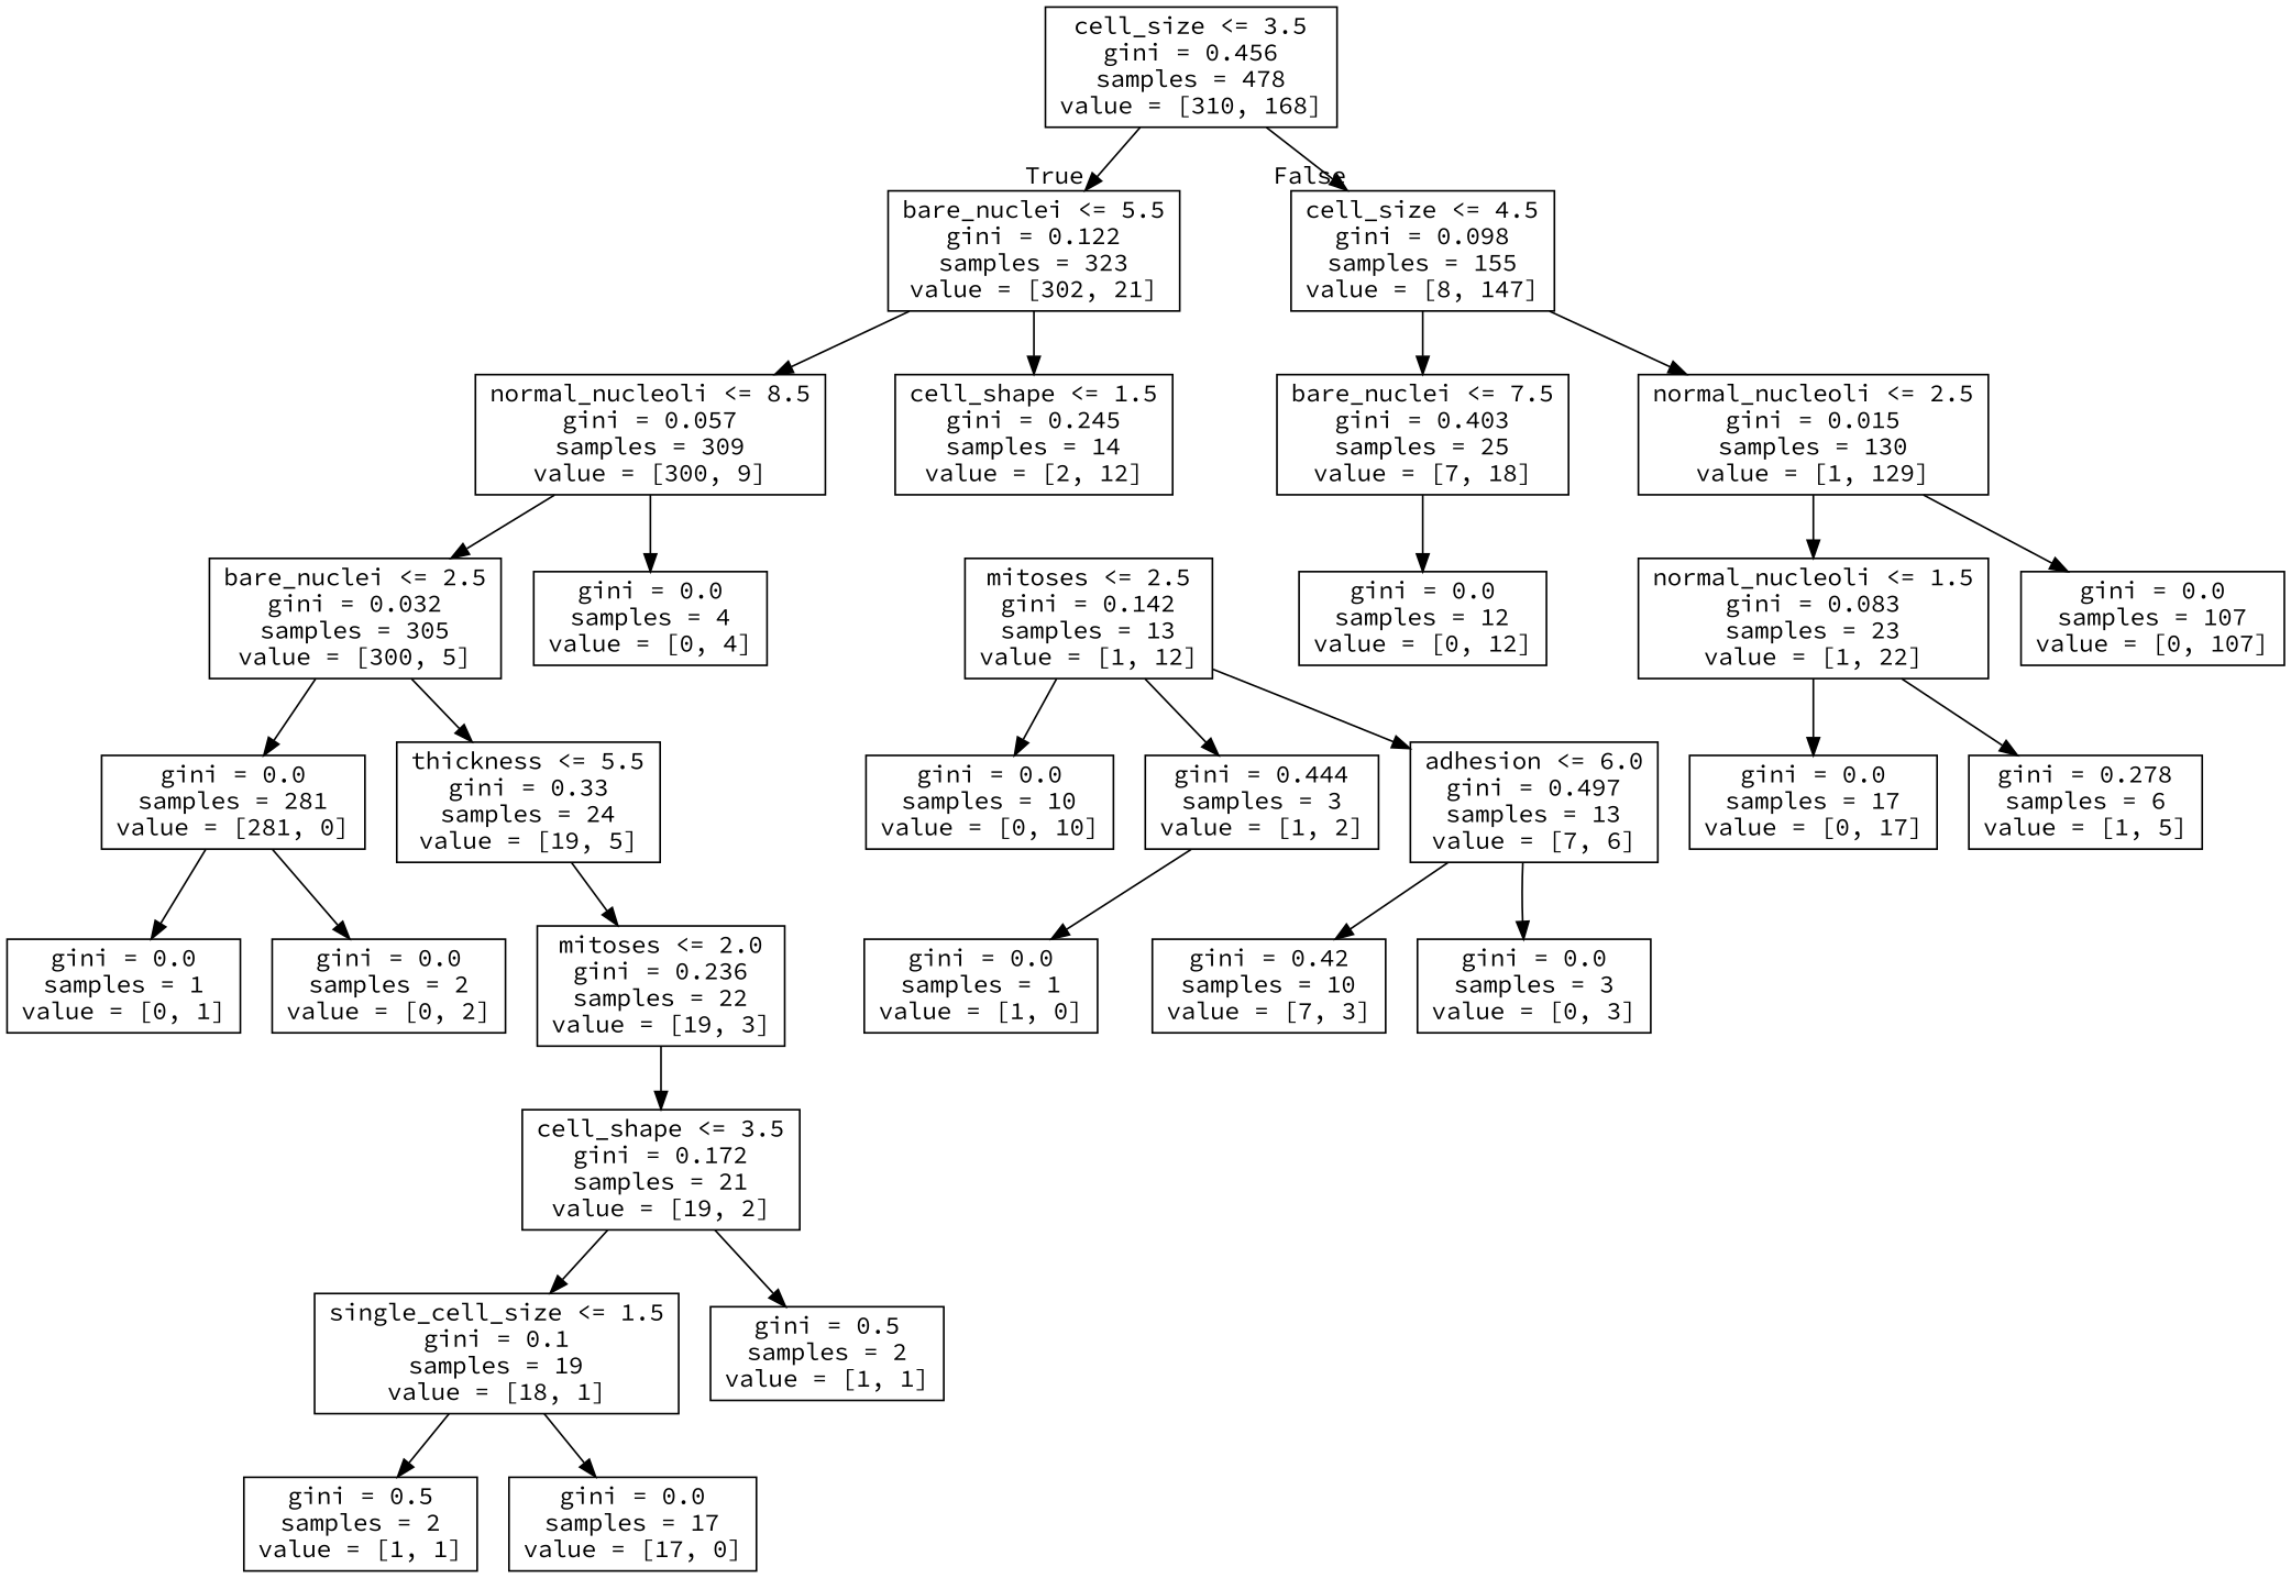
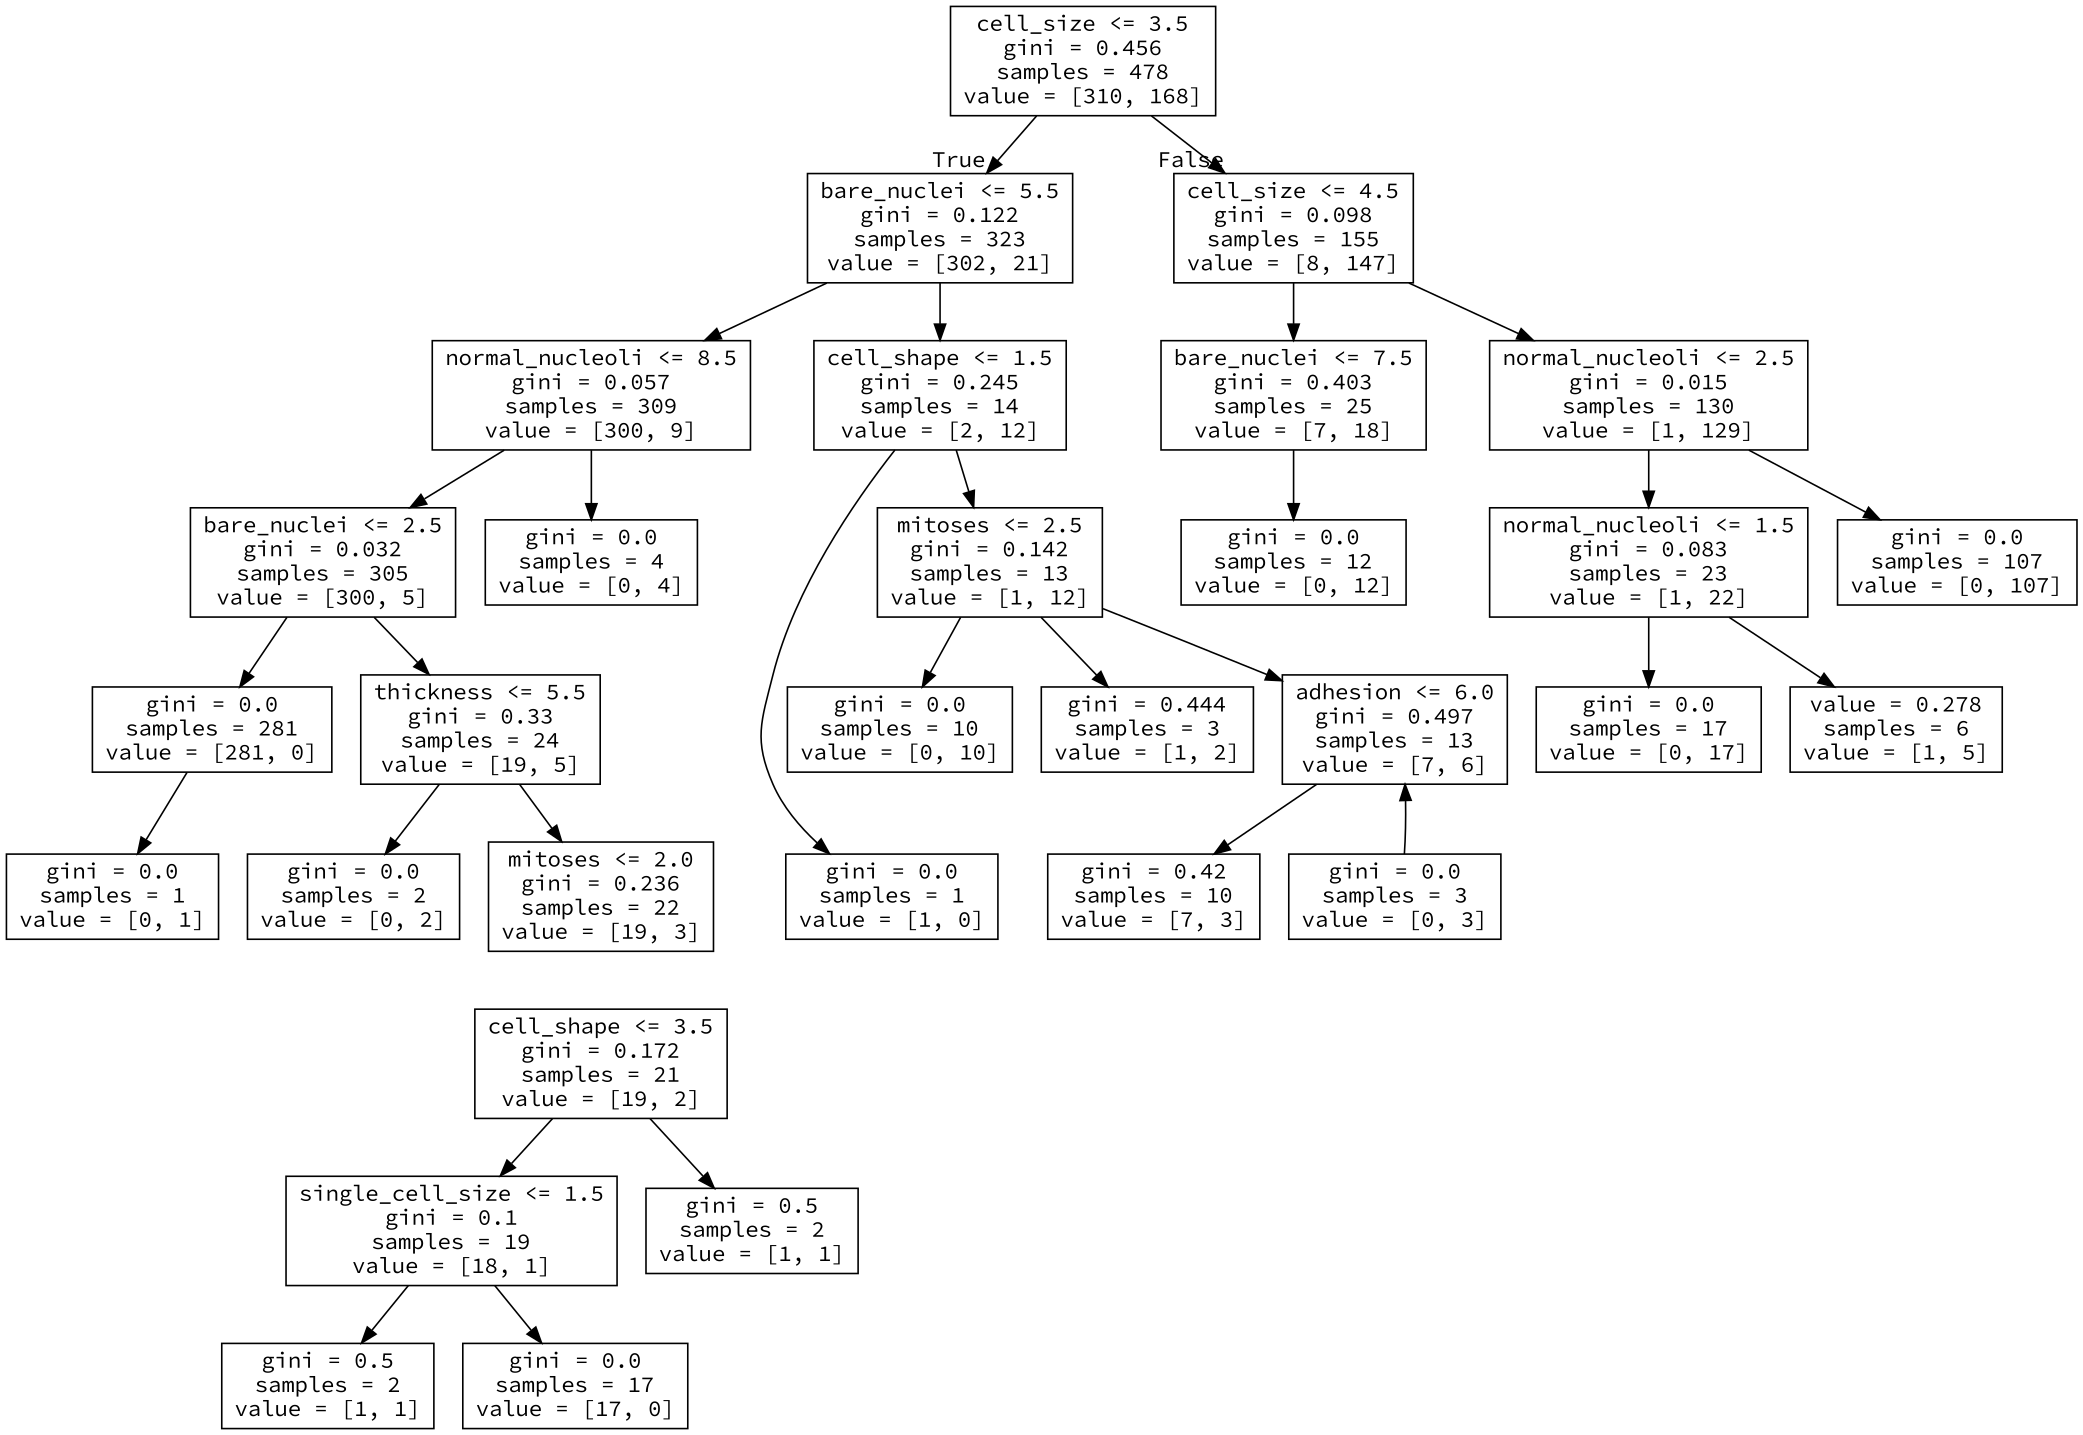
  digraph {
    fontname="Source Code Pro"
    node [fontname="Source Code Pro" shape=box]
    edge [fontname="Source Code Pro"]
    n1 [label="cell_size <= 3.5\ngini = 0.456\nsamples = 478\nvalue = [310, 168]"]
    n2 [label="bare_nuclei <= 5.5\ngini = 0.122\nsamples = 323\nvalue = [302, 21]"]
    n3 [label="cell_size <= 4.5\ngini = 0.098\nsamples = 155\nvalue = [8, 147]"]
    n4 [label="normal_nucleoli <= 8.5\ngini = 0.057\nsamples = 309\nvalue = [300, 9]"]
    n5 [label="cell_shape <= 1.5\ngini = 0.245\nsamples = 14\nvalue = [2, 12]"]
    n6 [label="bare_nuclei <= 7.5\ngini = 0.403\nsamples = 25\nvalue = [7, 18]"]
    n7 [label="normal_nucleoli <= 2.5\ngini = 0.015\nsamples = 130\nvalue = [1, 129]"]
    n8 [label="bare_nuclei <= 2.5\ngini = 0.032\nsamples = 305\nvalue = [300, 5]"]
    n9 [label="gini = 0.0\nsamples = 4\nvalue = [0, 4]"]
    n10 [label="gini = 0.0\nsamples = 1\nvalue = [1, 0]"]
    n11 [label="mitoses <= 2.5\ngini = 0.142\nsamples = 13\nvalue = [1, 12]"]
    n12 [label="gini = 0.0\nsamples = 281\nvalue = [281, 0]"]
    n13 [label="thickness <= 5.5\ngini = 0.33\nsamples = 24\nvalue = [19, 5]"]
    n14 [label="gini = 0.0\nsamples = 1\nvalue = [0, 1]"]
    n15 [label="mitoses <= 2.0\ngini = 0.236\nsamples = 22\nvalue = [19, 3]"]
    n16 [label="gini = 0.0\nsamples = 2\nvalue = [0, 2]"]
    n17 [label="cell_shape <= 3.5\ngini = 0.172\nsamples = 21\nvalue = [19, 2]"]
    n18 [label="single_cell_size <= 1.5\ngini = 0.1\nsamples = 19\nvalue = [18, 1]"]
    n19 [label="gini = 0.5\nsamples = 2\nvalue = [1, 1]"]
    n20 [label="gini = 0.5\nsamples = 2\nvalue = [1, 1]"]
    n21 [label="gini = 0.0\nsamples = 17\nvalue = [17, 0]"]
    n22 [label="gini = 0.0\nsamples = 10\nvalue = [0, 10]"]
    n23 [label="gini = 0.444\nsamples = 3\nvalue = [1, 2]"]
    n24 [label="adhesion <= 6.0\ngini = 0.497\nsamples = 13\nvalue = [7, 6]"]
    n25 [label="gini = 0.0\nsamples = 12\nvalue = [0, 12]"]
    n26 [label="normal_nucleoli <= 1.5\ngini = 0.083\nsamples = 23\nvalue = [1, 22]"]
    n27 [label="gini = 0.0\nsamples = 107\nvalue = [0, 107]"]
    n28 [label="gini = 0.42\nsamples = 10\nvalue = [7, 3]"]
    n29 [label="gini = 0.0\nsamples = 3\nvalue = [0, 3]"]
    n30 [label="gini = 0.0\nsamples = 17\nvalue = [0, 17]"]
-   n31 [label="gini = 0.278\nsamples = 6\nvalue = [1, 5]"]
+   n31 [label="value = 0.278\nsamples = 6\nvalue = [1, 5]"]
    n1 -> n2 [headlabel=True labelangle=45 labeldistance=2.5]
    n1 -> n3 [headlabel=False labelangle=-45 labeldistance=2.5]
    n2 -> n4
    n2 -> n5
    n3 -> n6
    n3 -> n7
    n4 -> n8
    n4 -> n9
-   n23 -> n10
+   n5 -> n10
+   n5 -> n11
    n6 -> n25
    n7 -> n26
    n7 -> n27
    n8 -> n12
    n8 -> n13
    n11 -> n22
    n11 -> n23
    n11 -> n24
    n12 -> n14
    n13 -> n15
-   n12 -> n16
-   n15 -> n17
+   n13 -> n16
    n17 -> n18
    n17 -> n19
    n18 -> n20
    n18 -> n21
    n24 -> n28
-   n24 -> n29
+   n29 -> n24
    n26 -> n30
    n26 -> n31
  }
